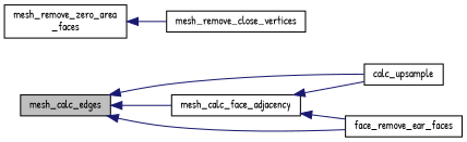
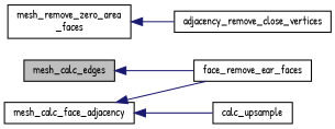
  digraph {
    fontname="Patrick Hand"
    rankdir=LR
    node [color=black fillcolor=white fontname="Patrick Hand" fontsize=10 shape=record style=filled]
    edge [color=midnightblue dir=back fontname="Patrick Hand" fontsize=10 labelfontname=Helvetica labelfontsize=10 style=solid]
    n1 [fillcolor=grey75 fontcolor=black height=0.2 label=mesh_calc_edges width=0.4]
    n2 [height=0.2 label=mesh_calc_face_adjacency width=0.4]
    n3 [height=0.2 label=calc_upsample width=0.4]
    n4 [height=0.2 label=face_remove_ear_faces width=0.4]
    n5 [height=0.2 label="mesh_remove_zero_area\l_faces" width=0.4]
-   n6 [height=0.2 label=mesh_remove_close_vertices width=0.4]
-   n1 -> n2
-   n1 -> n3
+   n6 [height=0.2 label=adjacency_remove_close_vertices width=0.4]
    n1 -> n4
    n2 -> n3
    n2 -> n4
    n5 -> n6
  }
